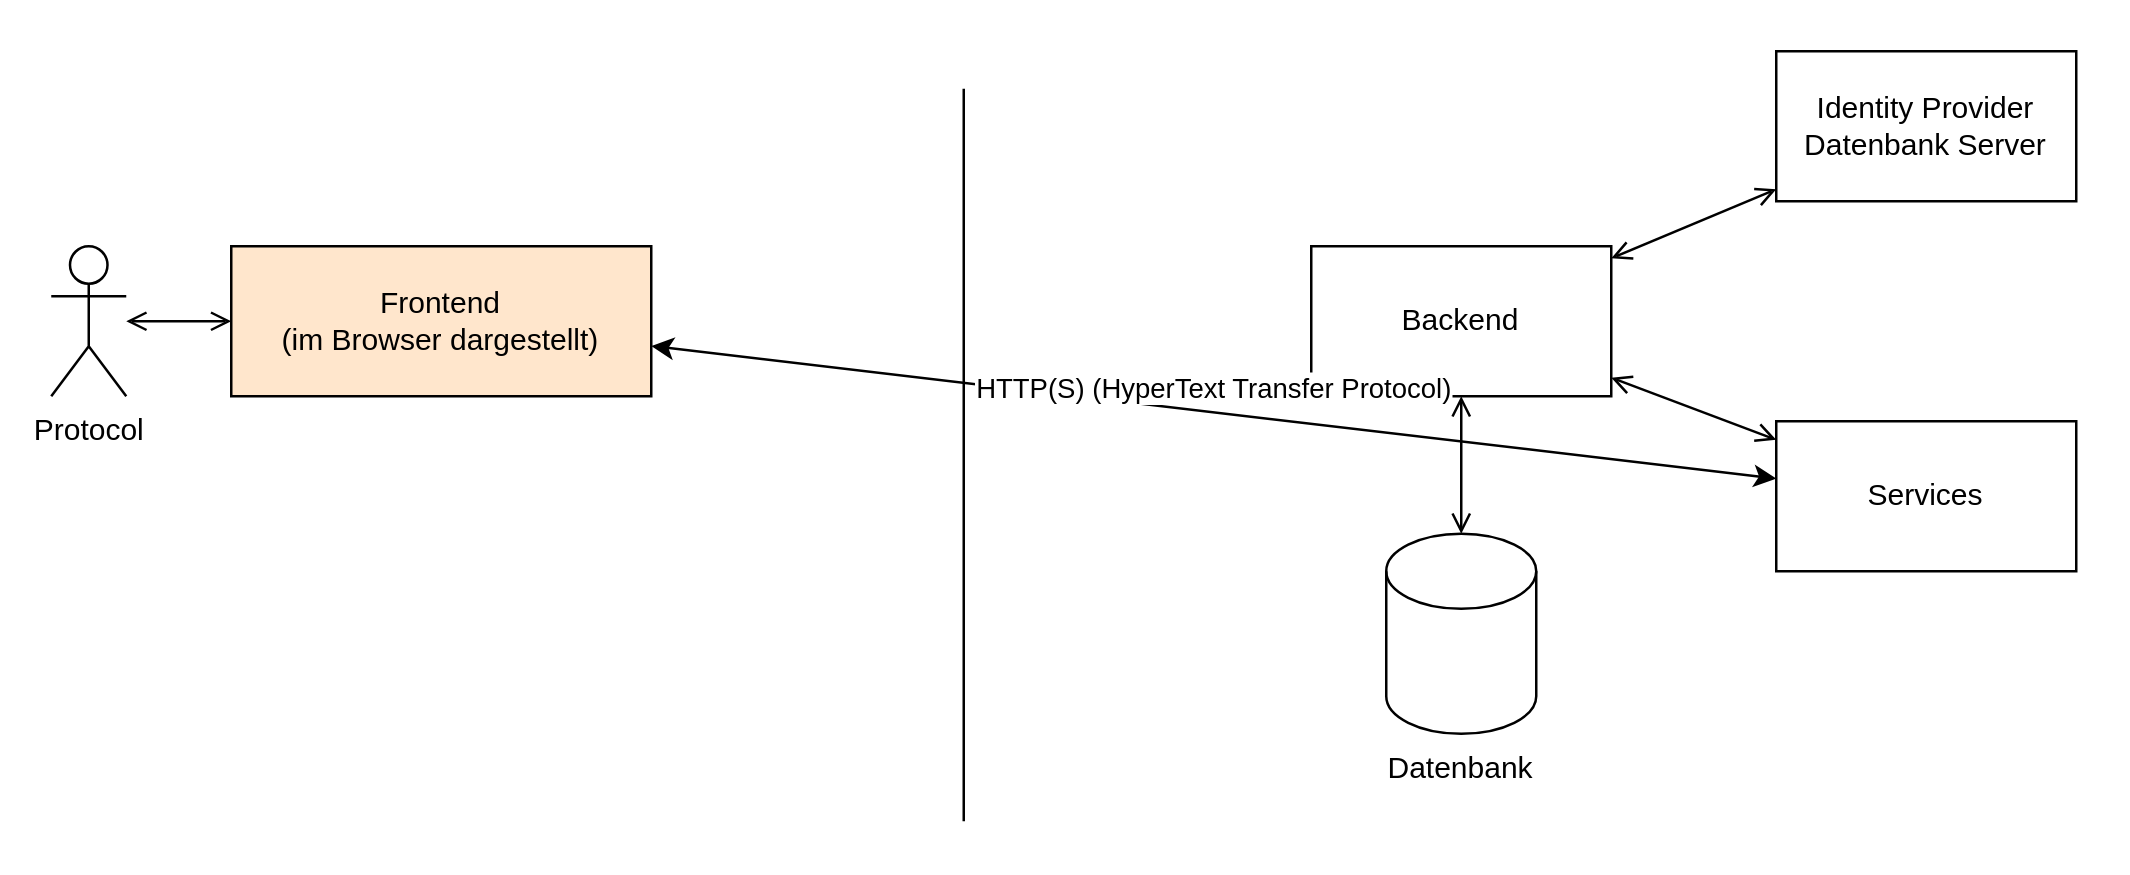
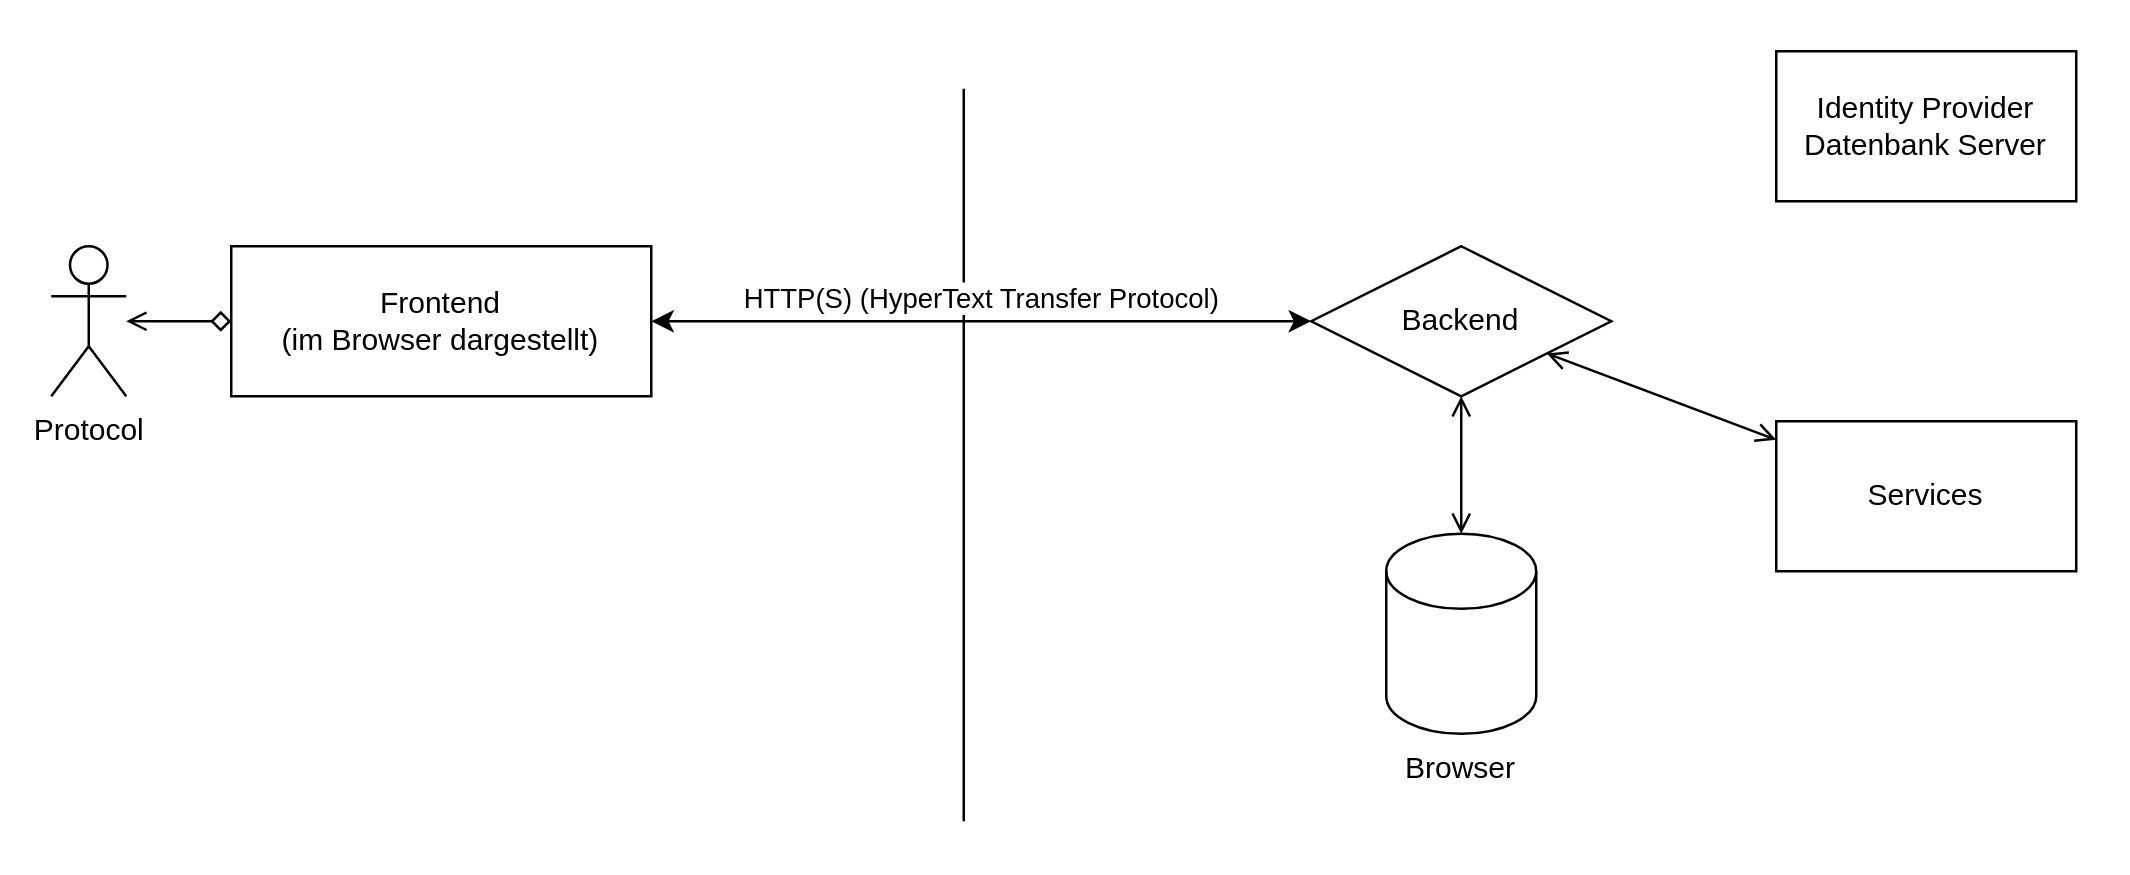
  <mxCell id="0" />
  <mxCell id="1" parent="0" />
- <mxCell id="2" value="Frontend&lt;br&gt;(im Browser dargestellt)" style="rounded=0;whiteSpace=wrap;html=1;fillColor=#ffe6cc;" vertex="1" parent="1"><mxGeometry x="92" y="98" width="168" height="60" as="geometry" /></mxCell>
- <mxCell id="3" style="rounded=0;orthogonalLoop=1;jettySize=auto;html=1;startArrow=open;startFill=0;endArrow=open;endFill=0;" edge="1" parent="1" source="6" target="10"><mxGeometry relative="1" as="geometry" /></mxCell>
+ <mxCell id="2" value="Frontend&lt;br&gt;(im Browser dargestellt)" style="rounded=0;whiteSpace=wrap;html=1;" vertex="1" parent="1"><mxGeometry x="92" y="98" width="168" height="60" as="geometry" /></mxCell>
  <mxCell id="4" style="rounded=0;orthogonalLoop=1;jettySize=auto;html=1;strokeColor=default;align=center;verticalAlign=middle;fontFamily=Helvetica;fontSize=11;fontColor=default;labelBackgroundColor=default;startArrow=open;startFill=0;endArrow=open;endFill=0;" edge="1" parent="1" source="6" target="11"><mxGeometry relative="1" as="geometry" /></mxCell>
  <mxCell id="5" style="edgeStyle=orthogonalEdgeStyle;rounded=0;orthogonalLoop=1;jettySize=auto;html=1;strokeColor=default;align=center;verticalAlign=middle;fontFamily=Helvetica;fontSize=11;fontColor=default;labelBackgroundColor=default;startArrow=open;startFill=0;endArrow=open;endFill=0;" edge="1" parent="1" source="6" target="7"><mxGeometry relative="1" as="geometry" /></mxCell>
- <mxCell id="6" value="Backend" style="rounded=0;whiteSpace=wrap;html=1;" vertex="1" parent="1"><mxGeometry x="524" y="98" width="120" height="60" as="geometry" /></mxCell>
- <mxCell id="7" value="Datenbank" style="shape=cylinder3;whiteSpace=wrap;html=1;boundedLbl=1;backgroundOutline=1;size=15;labelPosition=center;verticalLabelPosition=bottom;align=center;verticalAlign=top;" vertex="1" parent="1"><mxGeometry x="554" y="213" width="60" height="80" as="geometry" /></mxCell>
+ <mxCell id="6" value="Backend" style="rhombus;whiteSpace=wrap;html=1;" vertex="1" parent="1"><mxGeometry x="524" y="98" width="120" height="60" as="geometry" /></mxCell>
+ <mxCell id="7" value="Browser" style="shape=cylinder3;whiteSpace=wrap;html=1;boundedLbl=1;backgroundOutline=1;size=15;labelPosition=center;verticalLabelPosition=bottom;align=center;verticalAlign=top;" vertex="1" parent="1"><mxGeometry x="554" y="213" width="60" height="80" as="geometry" /></mxCell>
  <mxCell id="8" value="" style="endArrow=none;html=1;rounded=0;" edge="1" parent="1"><mxGeometry width="50" height="50" relative="1" as="geometry"><mxPoint x="385" y="328" as="sourcePoint" /><mxPoint x="385" y="35" as="targetPoint" /></mxGeometry></mxCell>
- <mxCell id="9" value="HTTP(S) (HyperText Transfer Protocol)" style="endArrow=classic;startArrow=classic;html=1;rounded=0;labelPosition=center;verticalLabelPosition=top;align=center;verticalAlign=bottom;" edge="1" parent="1" source="2" target="11"><mxGeometry width="50" height="50" relative="1" as="geometry"><mxPoint x="283" y="168" as="sourcePoint" /><mxPoint x="333" y="118" as="targetPoint" /></mxGeometry></mxCell>
+ <mxCell id="9" value="HTTP(S) (HyperText Transfer Protocol)" style="endArrow=classic;startArrow=classic;html=1;rounded=0;labelPosition=center;verticalLabelPosition=top;align=center;verticalAlign=bottom;" edge="1" parent="1" source="2" target="6"><mxGeometry width="50" height="50" relative="1" as="geometry"><mxPoint x="283" y="168" as="sourcePoint" /><mxPoint x="333" y="118" as="targetPoint" /></mxGeometry></mxCell>
  <mxCell id="10" value="Identity Provider&lt;br&gt;Datenbank Server" style="rounded=0;whiteSpace=wrap;html=1;" vertex="1" parent="1"><mxGeometry x="710" y="20" width="120" height="60" as="geometry" /></mxCell>
  <mxCell id="11" value="Services" style="rounded=0;whiteSpace=wrap;html=1;" vertex="1" parent="1"><mxGeometry x="710" y="168" width="120" height="60" as="geometry" /></mxCell>
- <mxCell id="12" style="edgeStyle=orthogonalEdgeStyle;rounded=0;orthogonalLoop=1;jettySize=auto;html=1;strokeColor=default;align=center;verticalAlign=middle;fontFamily=Helvetica;fontSize=11;fontColor=default;labelBackgroundColor=default;startArrow=open;startFill=0;endArrow=open;endFill=0;" edge="1" parent="1" source="13" target="2"><mxGeometry relative="1" as="geometry" /></mxCell>
+ <mxCell id="12" style="edgeStyle=orthogonalEdgeStyle;rounded=0;orthogonalLoop=1;jettySize=auto;html=1;strokeColor=default;align=center;verticalAlign=middle;fontFamily=Helvetica;fontSize=11;fontColor=default;labelBackgroundColor=default;startArrow=open;startFill=0;endArrow=diamond;endFill=0;" edge="1" parent="1" source="13" target="2"><mxGeometry relative="1" as="geometry" /></mxCell>
  <mxCell id="13" value="Protocol" style="shape=umlActor;verticalLabelPosition=bottom;verticalAlign=top;html=1;outlineConnect=0;" vertex="1" parent="1"><mxGeometry x="20" y="98" width="30" height="60" as="geometry" /></mxCell>
